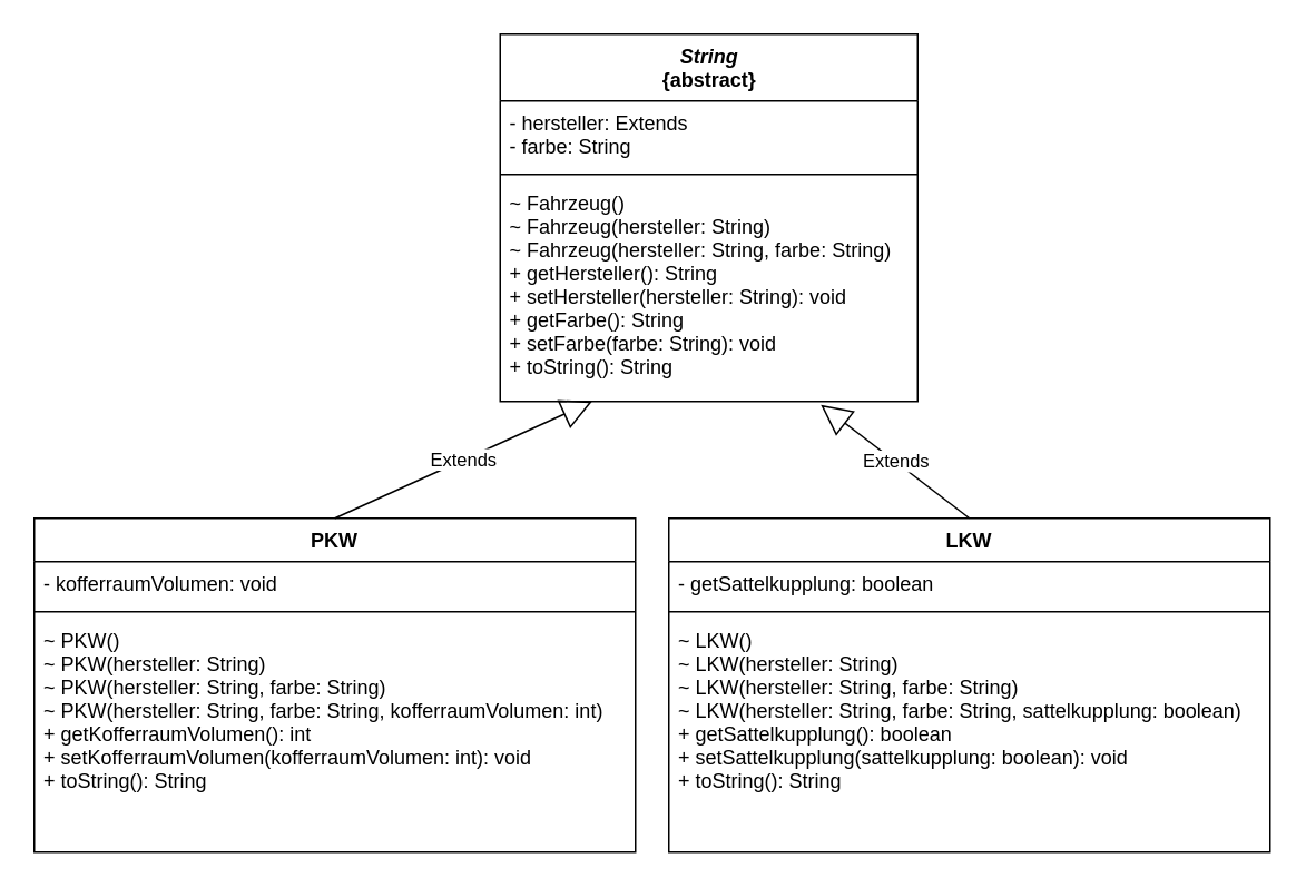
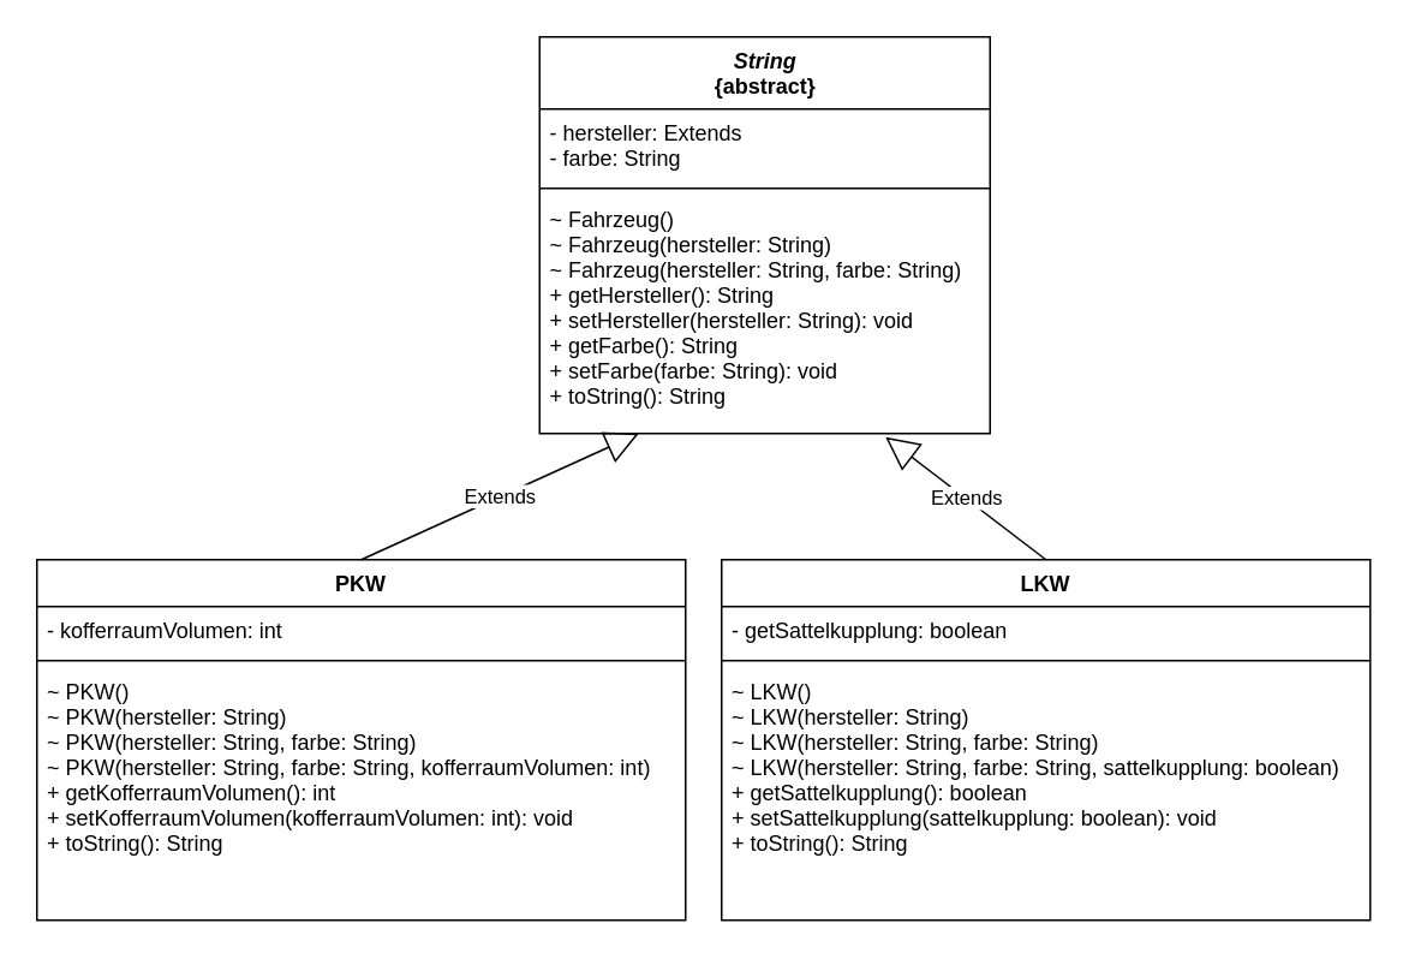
  <mxCell id="0" />
  <mxCell id="1" parent="0" />
  <mxCell id="2" value="&lt;i&gt;String&lt;/i&gt;&lt;br&gt;{abstract}" style="swimlane;fontStyle=1;align=center;verticalAlign=top;childLayout=stackLayout;horizontal=1;startSize=40;horizontalStack=0;resizeParent=1;resizeParentMax=0;resizeLast=0;collapsible=1;marginBottom=0;html=1;" parent="1" vertex="1"><mxGeometry x="299" y="20" width="250" height="220" as="geometry" /></mxCell>
  <mxCell id="3" value="- hersteller: Extends&#10;- farbe: String&#10;" style="text;strokeColor=none;fillColor=none;align=left;verticalAlign=top;spacingLeft=4;spacingRight=4;overflow=hidden;rotatable=0;points=[[0,0.5],[1,0.5]];portConstraint=eastwest;" parent="2" vertex="1"><mxGeometry y="40" width="250" height="40" as="geometry" /></mxCell>
  <mxCell id="4" value="" style="line;strokeWidth=1;fillColor=none;align=left;verticalAlign=middle;spacingTop=-1;spacingLeft=3;spacingRight=3;rotatable=0;labelPosition=right;points=[];portConstraint=eastwest;" parent="2" vertex="1"><mxGeometry y="80" width="250" height="8" as="geometry" /></mxCell>
  <mxCell id="5" value="~ Fahrzeug()&#10;~ Fahrzeug(hersteller: String)&#10;~ Fahrzeug(hersteller: String, farbe: String)&#10;+ getHersteller(): String&#10;+ setHersteller(hersteller: String): void&#10;+ getFarbe(): String&#10;+ setFarbe(farbe: String): void&#10;+ toString(): String&#10;" style="text;strokeColor=none;fillColor=none;align=left;verticalAlign=top;spacingLeft=4;spacingRight=4;overflow=hidden;rotatable=0;points=[[0,0.5],[1,0.5]];portConstraint=eastwest;" parent="2" vertex="1"><mxGeometry y="88" width="250" height="132" as="geometry" /></mxCell>
  <mxCell id="6" value="PKW" style="swimlane;fontStyle=1;align=center;verticalAlign=top;childLayout=stackLayout;horizontal=1;startSize=26;horizontalStack=0;resizeParent=1;resizeParentMax=0;resizeLast=0;collapsible=1;marginBottom=0;" parent="1" vertex="1"><mxGeometry x="20" y="310" width="360" height="200" as="geometry" /></mxCell>
- <mxCell id="7" value="- kofferraumVolumen: void" style="text;strokeColor=none;fillColor=none;align=left;verticalAlign=top;spacingLeft=4;spacingRight=4;overflow=hidden;rotatable=0;points=[[0,0.5],[1,0.5]];portConstraint=eastwest;" parent="6" vertex="1"><mxGeometry y="26" width="360" height="26" as="geometry" /></mxCell>
+ <mxCell id="7" value="- kofferraumVolumen: int" style="text;strokeColor=none;fillColor=none;align=left;verticalAlign=top;spacingLeft=4;spacingRight=4;overflow=hidden;rotatable=0;points=[[0,0.5],[1,0.5]];portConstraint=eastwest;" parent="6" vertex="1"><mxGeometry y="26" width="360" height="26" as="geometry" /></mxCell>
  <mxCell id="8" value="" style="line;strokeWidth=1;fillColor=none;align=left;verticalAlign=middle;spacingTop=-1;spacingLeft=3;spacingRight=3;rotatable=0;labelPosition=right;points=[];portConstraint=eastwest;" parent="6" vertex="1"><mxGeometry y="52" width="360" height="8" as="geometry" /></mxCell>
  <mxCell id="9" value="~ PKW()&#10;~ PKW(hersteller: String)&#10;~ PKW(hersteller: String, farbe: String)&#10;~ PKW(hersteller: String, farbe: String, kofferraumVolumen: int)&#10;+ getKofferraumVolumen(): int&#10;+ setKofferraumVolumen(kofferraumVolumen: int): void&#10;+ toString(): String" style="text;strokeColor=none;fillColor=none;align=left;verticalAlign=top;spacingLeft=4;spacingRight=4;overflow=hidden;rotatable=0;points=[[0,0.5],[1,0.5]];portConstraint=eastwest;" parent="6" vertex="1"><mxGeometry y="60" width="360" height="140" as="geometry" /></mxCell>
  <mxCell id="10" value="Extends" style="endArrow=block;endSize=16;endFill=0;html=1;rounded=0;entryX=0.22;entryY=1;entryDx=0;entryDy=0;entryPerimeter=0;exitX=0.5;exitY=0;exitDx=0;exitDy=0;" parent="1" source="6" target="5" edge="1"><mxGeometry width="160" relative="1" as="geometry"><mxPoint x="220" y="370" as="sourcePoint" /><mxPoint x="380" y="370" as="targetPoint" /></mxGeometry></mxCell>
  <mxCell id="11" value="LKW" style="swimlane;fontStyle=1;align=center;verticalAlign=top;childLayout=stackLayout;horizontal=1;startSize=26;horizontalStack=0;resizeParent=1;resizeParentMax=0;resizeLast=0;collapsible=1;marginBottom=0;" parent="1" vertex="1"><mxGeometry x="400" y="310" width="360" height="200" as="geometry" /></mxCell>
  <mxCell id="12" value="- getSattelkupplung: boolean" style="text;strokeColor=none;fillColor=none;align=left;verticalAlign=top;spacingLeft=4;spacingRight=4;overflow=hidden;rotatable=0;points=[[0,0.5],[1,0.5]];portConstraint=eastwest;" parent="11" vertex="1"><mxGeometry y="26" width="360" height="26" as="geometry" /></mxCell>
  <mxCell id="13" value="" style="line;strokeWidth=1;fillColor=none;align=left;verticalAlign=middle;spacingTop=-1;spacingLeft=3;spacingRight=3;rotatable=0;labelPosition=right;points=[];portConstraint=eastwest;" parent="11" vertex="1"><mxGeometry y="52" width="360" height="8" as="geometry" /></mxCell>
  <mxCell id="14" value="~ LKW()&#10;~ LKW(hersteller: String)&#10;~ LKW(hersteller: String, farbe: String)&#10;~ LKW(hersteller: String, farbe: String, sattelkupplung: boolean)&#10;+ getSattelkupplung(): boolean&#10;+ setSattelkupplung(sattelkupplung: boolean): void&#10;+ toString(): String" style="text;strokeColor=none;fillColor=none;align=left;verticalAlign=top;spacingLeft=4;spacingRight=4;overflow=hidden;rotatable=0;points=[[0,0.5],[1,0.5]];portConstraint=eastwest;" parent="11" vertex="1"><mxGeometry y="60" width="360" height="140" as="geometry" /></mxCell>
  <mxCell id="15" value="Extends" style="endArrow=block;endSize=16;endFill=0;html=1;rounded=0;entryX=0.768;entryY=1.015;entryDx=0;entryDy=0;entryPerimeter=0;exitX=0.5;exitY=0;exitDx=0;exitDy=0;" parent="1" source="11" target="5" edge="1"><mxGeometry width="160" relative="1" as="geometry"><mxPoint x="200" y="340" as="sourcePoint" /><mxPoint x="385" y="250" as="targetPoint" /></mxGeometry></mxCell>
